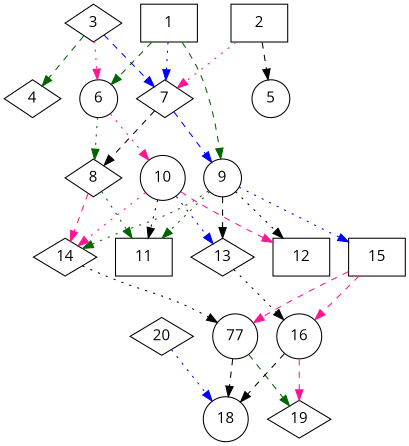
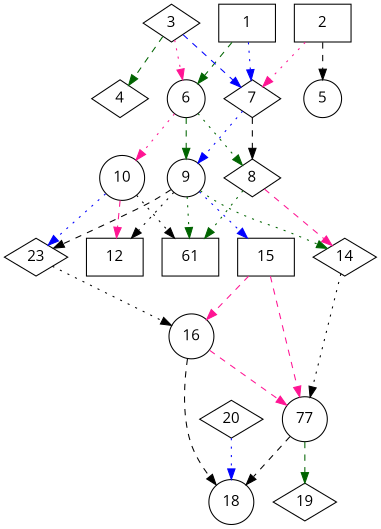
  digraph {
    fontname="Open Sans"
    node [alpha=0.18 fontname="Open Sans" shape=diamond]
    edge [color=deeppink fontname="Open Sans" style=dotted]
    1 [expect_size=10692608 shape=box]
    6 [expect_size=21934080 shape=circle]
    7 [alpha=0.12 expect_size=19734528]
    8 [alpha=0.00 expect_size=40428544]
    9 [alpha=0.07 expect_size=14606336 shape=circle]
    10 [alpha=0.11 expect_size=12396544 shape=circle]
-   11 [alpha=0.00 expect_size=14559232 shape=box]
+   11 [alpha=0.00 expect_size=14559232 shape=box label=61]
    14 [alpha=0.04 expect_size=31390720]
    12 [alpha=0.01 expect_size=10201088 shape=box]
-   13 [alpha=0.19 expect_size=23527424]
+   13 [alpha=0.19 expect_size=23527424 label=23]
    15 [expect_size=37533696 shape=box]
    2 [alpha=0.06 expect_size=51480576 shape=box]
    5 [alpha=0.13 expect_size=47947776 shape=circle]
    3 [alpha=0.03 expect_size=24364032]
    4 [alpha=0.03 expect_size=8870912]
    n16 [alpha=0.14 expect_size=17045504 label=77 shape=circle]
    16 [alpha=0.09 expect_size=22187008 shape=circle]
    18 [alpha=0.12 expect_size=46332928 shape=circle]
    19 [alpha=0.03 expect_size=47277056]
    20 [alpha=0.16 expect_size=16929792]
    1 -> 6 [color=darkgreen style=dashed]
    1 -> 7 [color=blue]
    6 -> 8 [color=darkgreen]
-   1 -> 9 [color=darkgreen style=dashed]
+   6 -> 9 [color=darkgreen style=dashed]
    6 -> 10
    7 -> 8 [color=black style=dashed]
-   7 -> 9 [color=blue style=dashed]
+   7 -> 9 [color=blue]
    8 -> 11 [color=darkgreen]
    8 -> 14 [style=dashed]
    9 -> 11 [color=darkgreen]
    9 -> 14 [color=darkgreen]
    9 -> 12 [color=black]
    9 -> 13 [color=black style=dashed]
    9 -> 15 [color=blue]
    10 -> 11 [color=black]
-   10 -> 14
    10 -> 12 [style=dashed]
    10 -> 13 [color=blue]
    14 -> n16 [color=black]
    13 -> 16 [color=black]
    15 -> n16 [style=dashed]
    15 -> 16 [style=dashed]
    2 -> 7
    2 -> 5 [color=black style=dashed]
    3 -> 6
    3 -> 7 [color=blue style=dashed]
    3 -> 4 [color=darkgreen style=dashed]
    n16 -> 18 [color=black style=dashed]
    n16 -> 19 [color=darkgreen style=dashed]
    16 -> 18 [color=black style=dashed]
-   16 -> 19 [style=dashed]
+   16 -> n16 [style=dashed]
    20 -> 18 [color=blue]
  }
